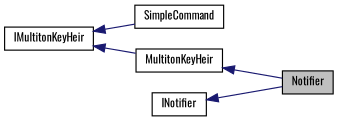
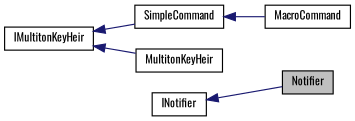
  digraph {
    fontname=Oswald
    rankdir=LR
    node [color=black fillcolor=white fontname=Oswald fontsize=10 shape=record style=filled]
    edge [color=midnightblue dir=back fontname=Oswald fontsize=10 labelfontname=FreeSans labelfontsize=10 style=solid]
    n1 [fillcolor=grey75 fontcolor=black height=0.2 label=Notifier width=0.4]
    n2 [height=0.2 label=SimpleCommand width=0.4]
+   n3 [height=0.2 label=MacroCommand width=0.4]
    n4 [height=0.2 label=MultitonKeyHeir width=0.4]
    n5 [height=0.2 label=IMultitonKeyHeir width=0.4]
    n6 [height=0.2 label=INotifier width=0.4]
-   n4 -> n1
+   n2 -> n3
    n5 -> n2
    n5 -> n4
    n6 -> n1
  }
